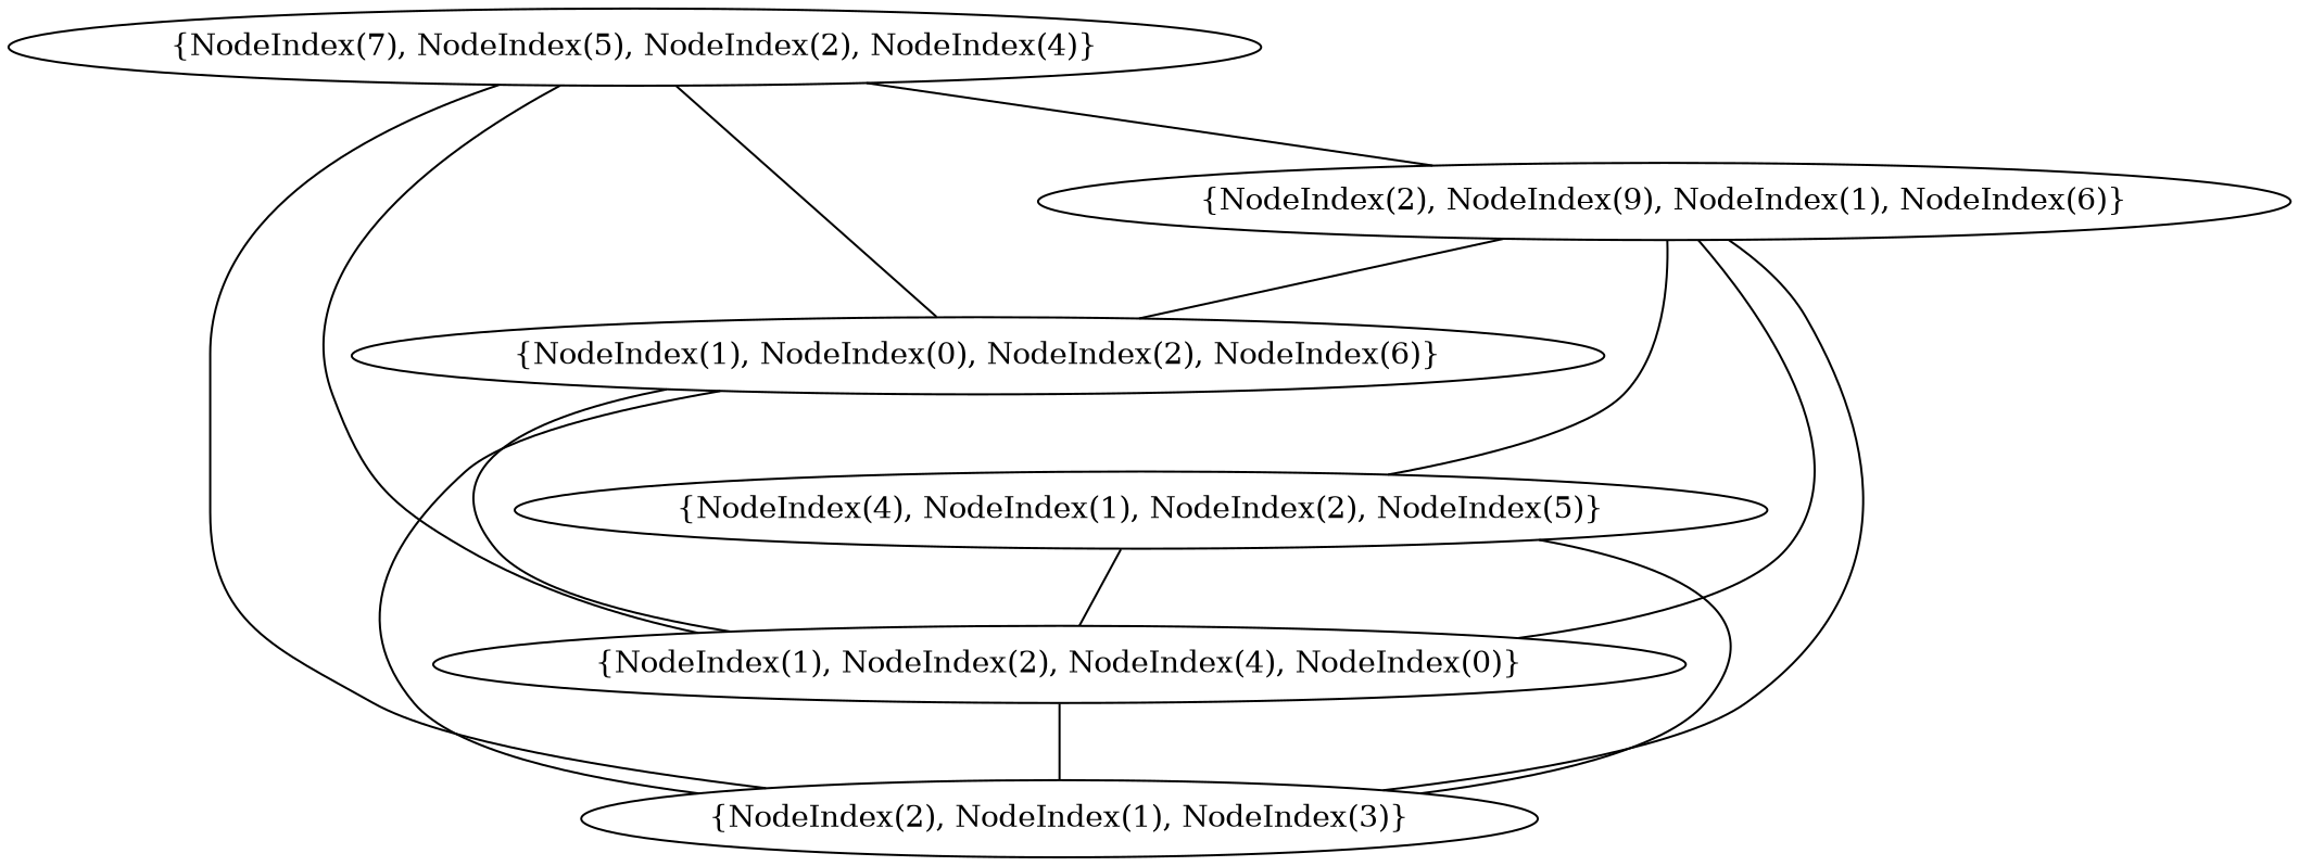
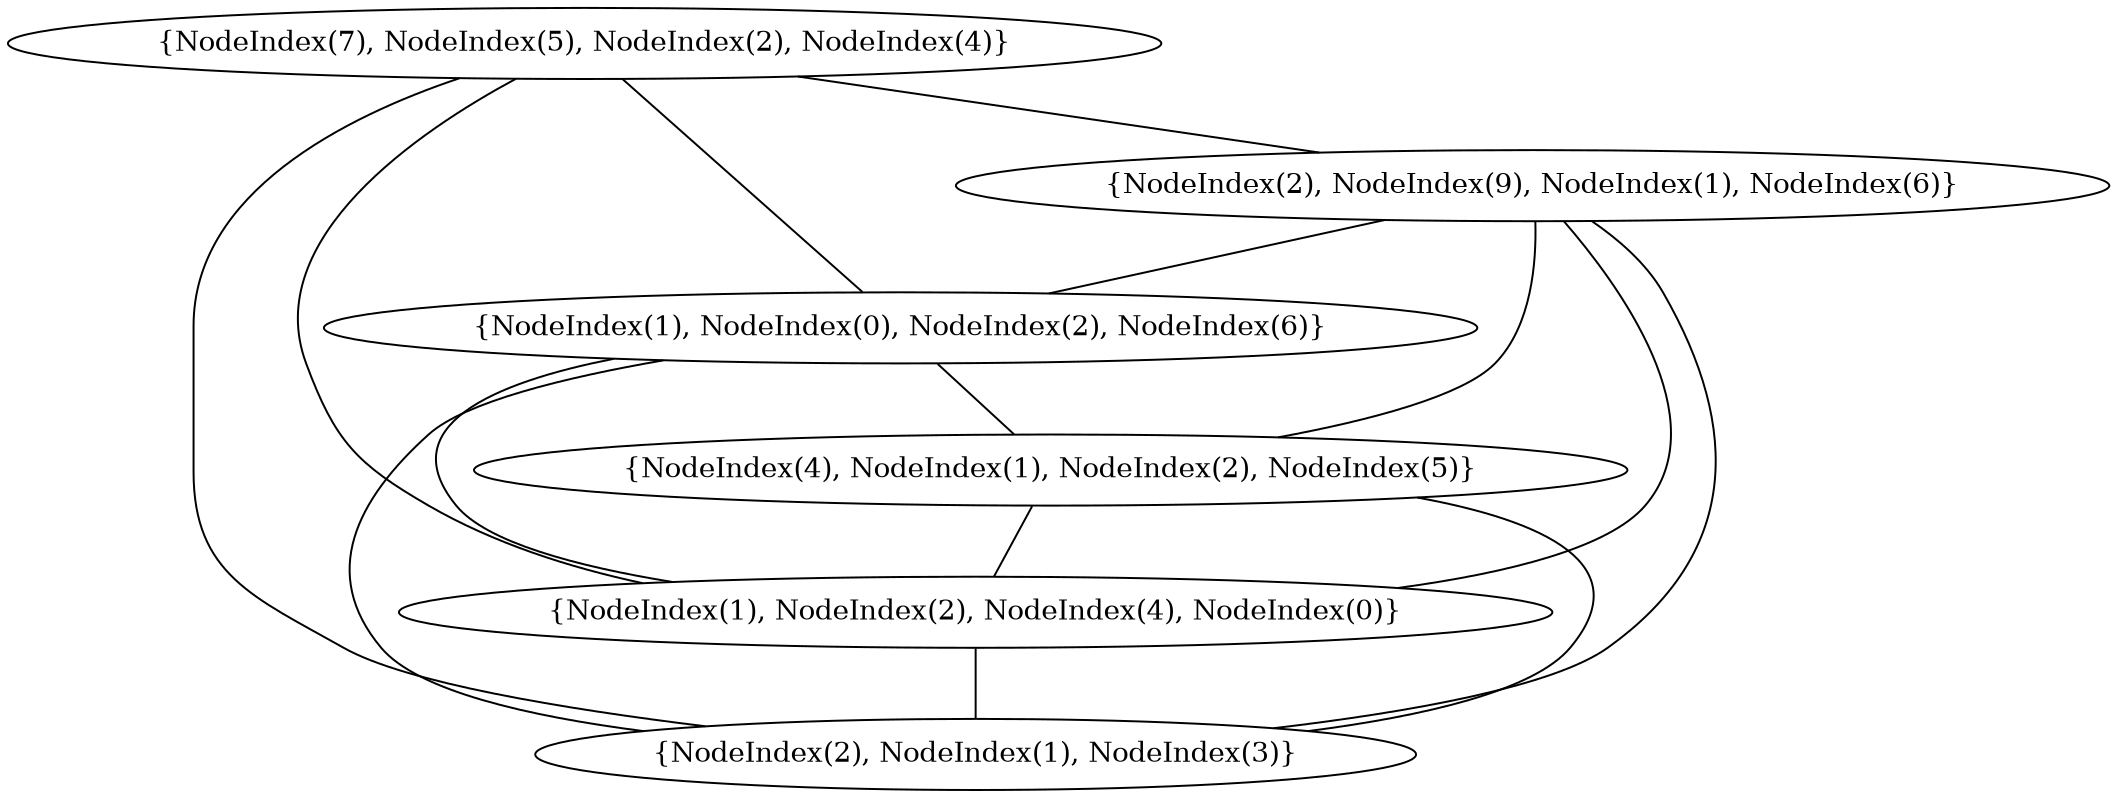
  graph {
    n1 [label="{NodeIndex(2), NodeIndex(1), NodeIndex(3)}"]
    n2 [label="{NodeIndex(1), NodeIndex(2), NodeIndex(4), NodeIndex(0)}"]
    n3 [label="{NodeIndex(4), NodeIndex(1), NodeIndex(2), NodeIndex(5)}"]
    n4 [label="{NodeIndex(1), NodeIndex(0), NodeIndex(2), NodeIndex(6)}"]
    n5 [label="{NodeIndex(2), NodeIndex(9), NodeIndex(1), NodeIndex(6)}"]
    n6 [label="{NodeIndex(7), NodeIndex(5), NodeIndex(2), NodeIndex(4)}"]
    n2 -- n1
    n3 -- n1
    n3 -- n2
    n4 -- n1
    n4 -- n2
+   n4 -- n3
    n5 -- n1
    n5 -- n2
    n5 -- n3
    n5 -- n4
    n6 -- n1
    n6 -- n2
    n6 -- n4
    n6 -- n5
  }
